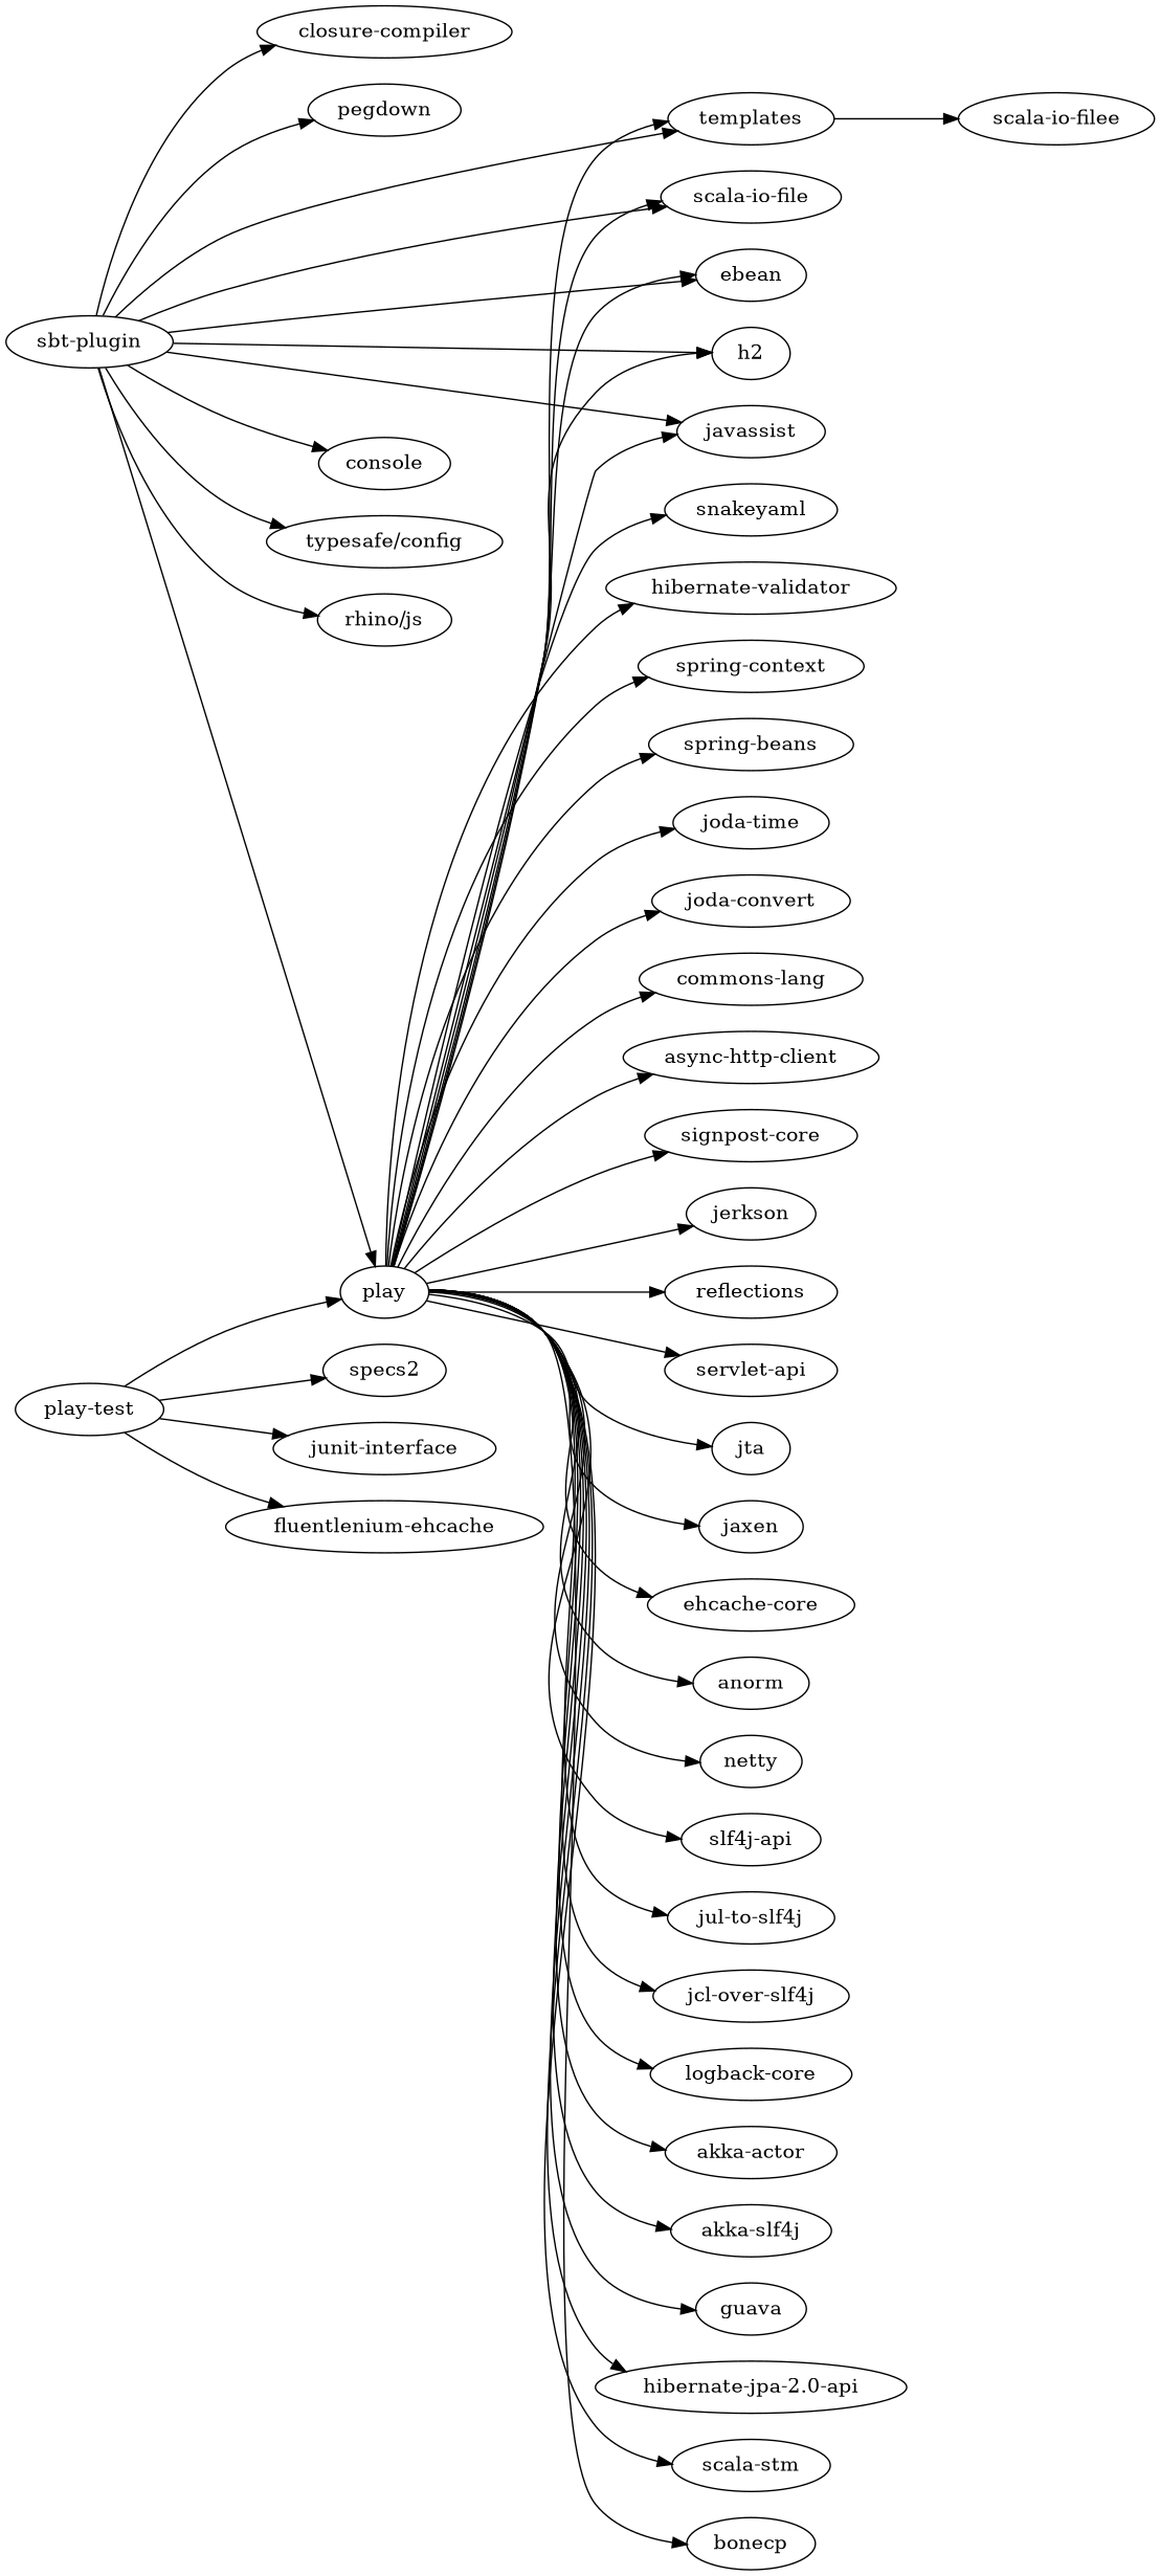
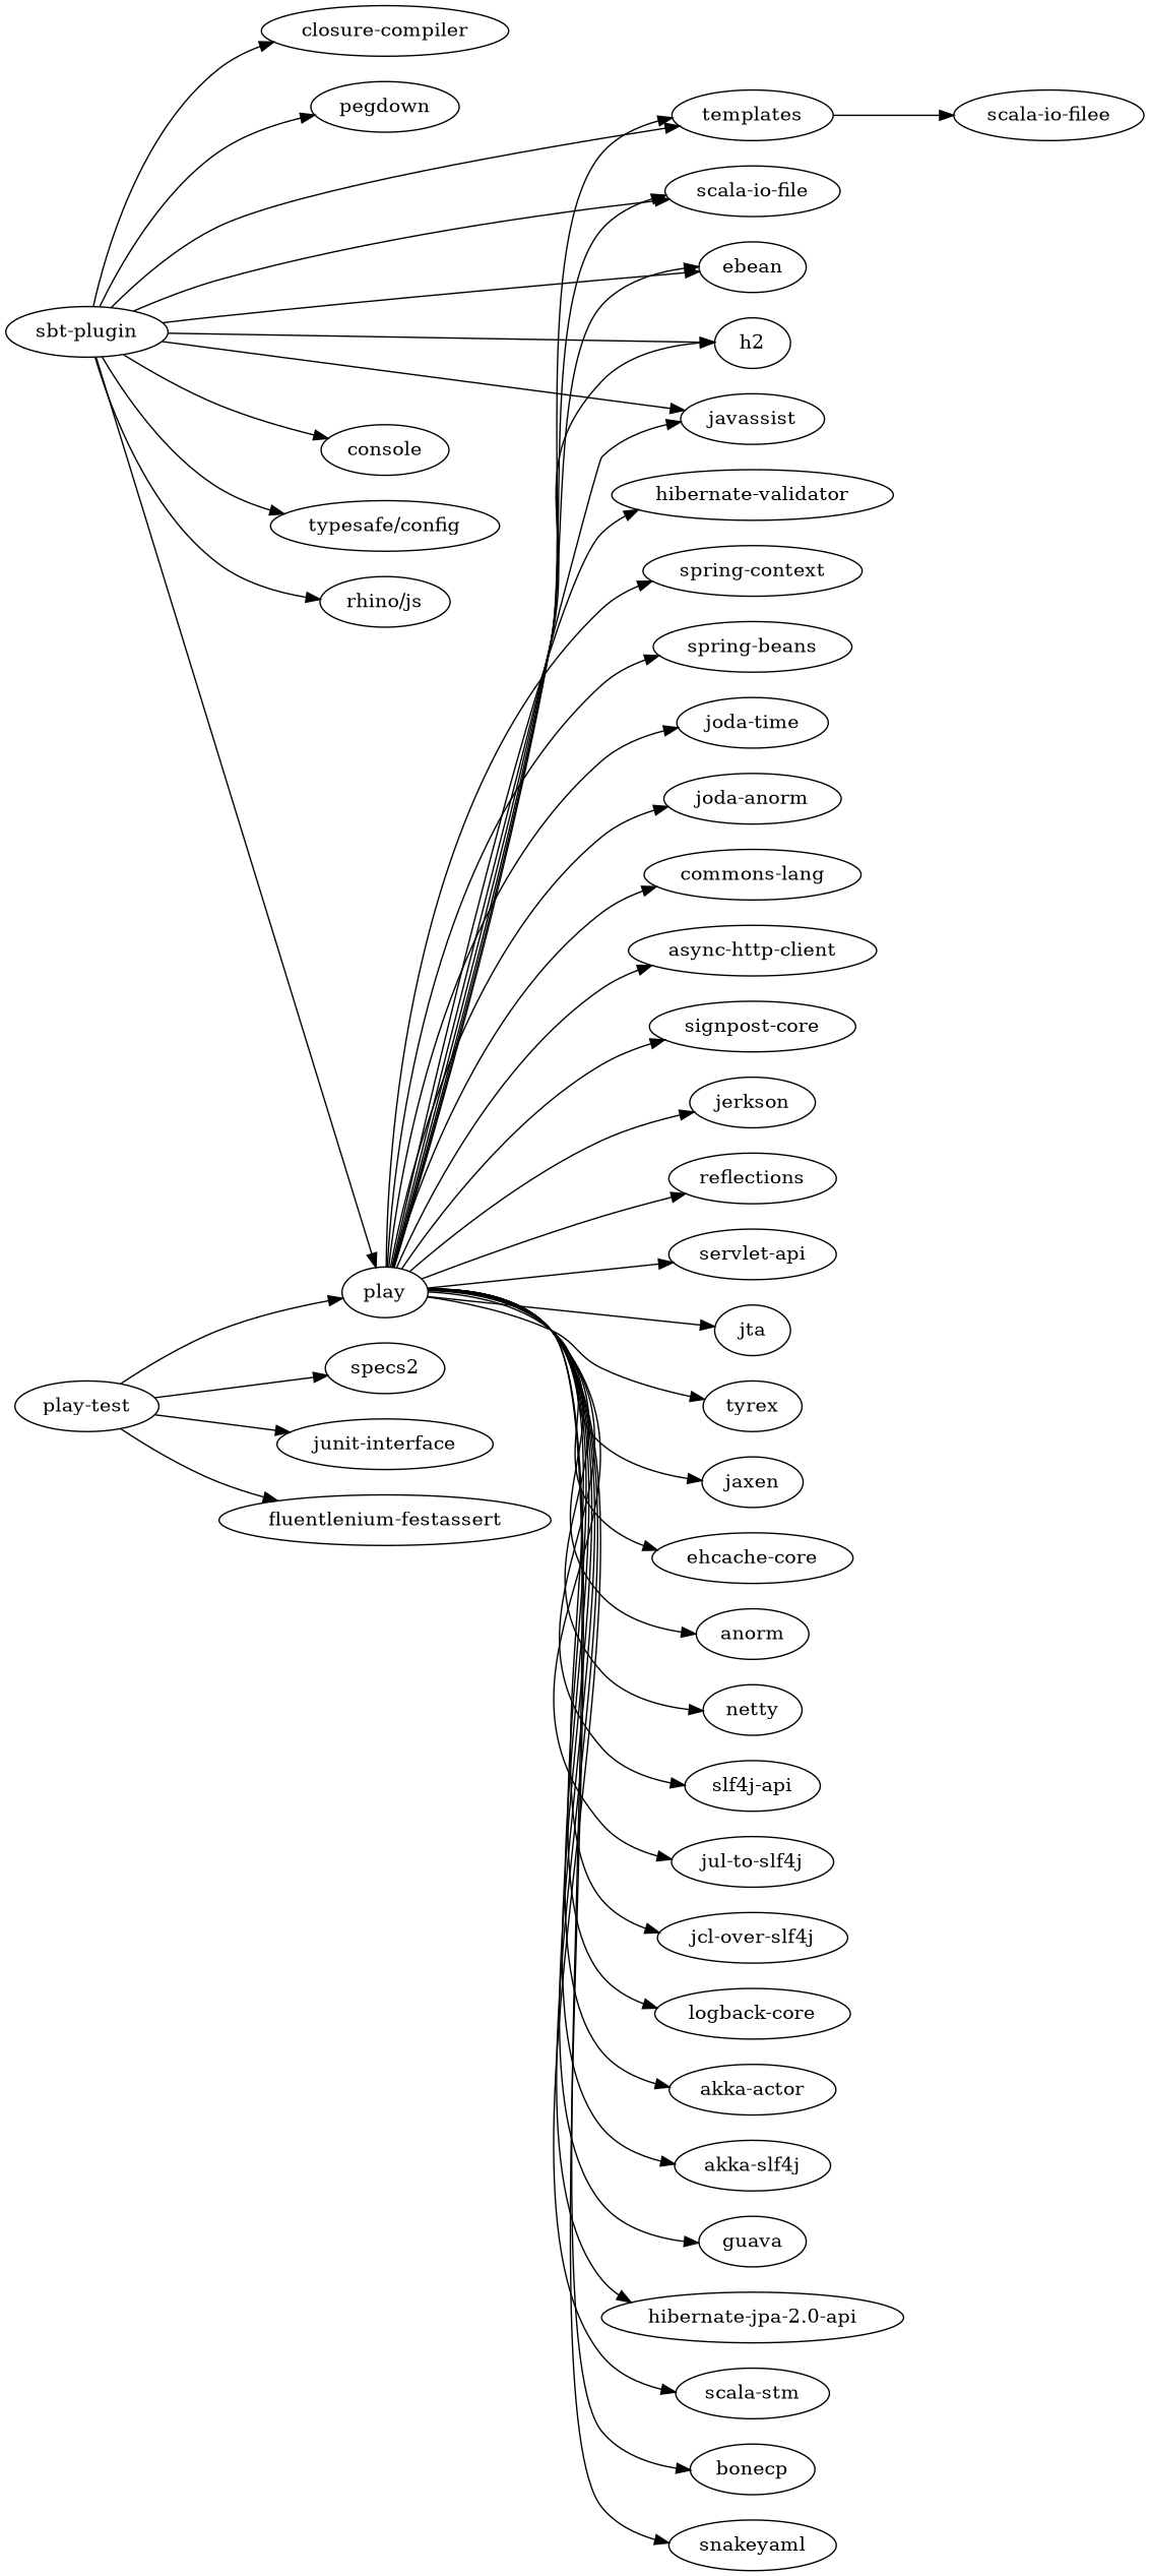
  digraph {
    rankdir=LR
    templates
    "scala-io-filee"
    play
    anorm
    netty
    "slf4j-api"
    "jul-to-slf4j"
    "jcl-over-slf4j"
    "logback-core"
    "scala-io-file"
    "akka-actor"
    "akka-slf4j"
    guava
    ebean
    "hibernate-jpa-2.0-api"
    h2
    "scala-stm"
    bonecp
    snakeyaml
    "hibernate-validator"
    "spring-context"
    "spring-beans"
    "joda-time"
-   "joda-convert"
+   "joda-convert" [label="joda-anorm"]
    javassist
    "commons-lang"
    "async-http-client"
    "signpost-core"
    jerkson
    reflections
    "servlet-api"
    jta
+   tyrex
    jaxen
    "ehcache-core"
    "play-test"
    specs2
    "junit-interface"
-   "fluentlenium-festassert" [label="fluentlenium-ehcache"]
+   "fluentlenium-festassert"
    "sbt-plugin"
    console
    "typesafe/config"
    "rhino/js"
    "closure-compiler"
    pegdown
    templates -> "scala-io-filee"
    play -> templates
    play -> anorm
    play -> netty
    play -> "slf4j-api"
    play -> "jul-to-slf4j"
    play -> "jcl-over-slf4j"
    play -> "logback-core"
    play -> "scala-io-file"
    play -> "akka-actor"
    play -> "akka-slf4j"
    play -> guava
    play -> ebean
    play -> "hibernate-jpa-2.0-api"
    play -> h2
    play -> "scala-stm"
    play -> bonecp
    play -> snakeyaml
    play -> "hibernate-validator"
    play -> "spring-context"
    play -> "spring-beans"
    play -> "joda-time"
    play -> "joda-convert"
    play -> javassist
    play -> "commons-lang"
    play -> "async-http-client"
    play -> "signpost-core"
    play -> jerkson
    play -> reflections
    play -> "servlet-api"
    play -> jta
+   play -> tyrex
    play -> jaxen
    play -> "ehcache-core"
    "play-test" -> play
    "play-test" -> specs2
    "play-test" -> "junit-interface"
    "play-test" -> "fluentlenium-festassert"
    "sbt-plugin" -> templates
    "sbt-plugin" -> play
    "sbt-plugin" -> "scala-io-file"
    "sbt-plugin" -> ebean
    "sbt-plugin" -> h2
    "sbt-plugin" -> javassist
    "sbt-plugin" -> console
    "sbt-plugin" -> "typesafe/config"
    "sbt-plugin" -> "rhino/js"
    "sbt-plugin" -> "closure-compiler"
    "sbt-plugin" -> pegdown
  }
